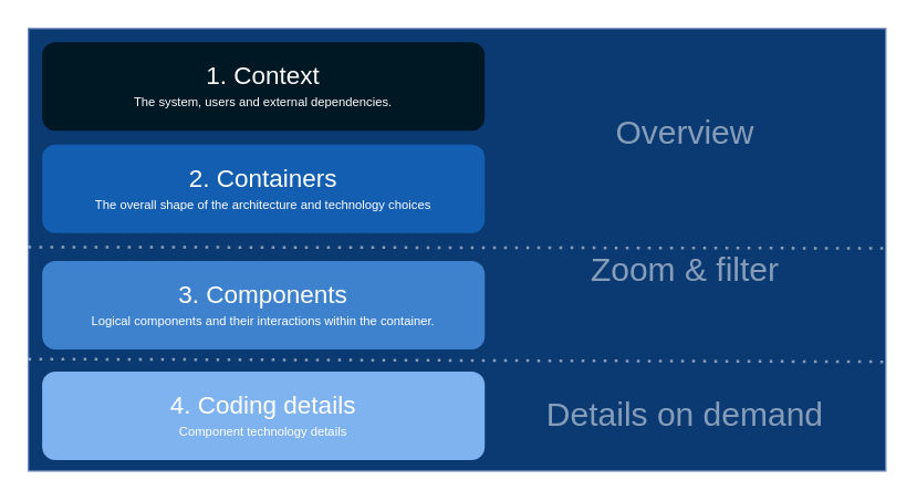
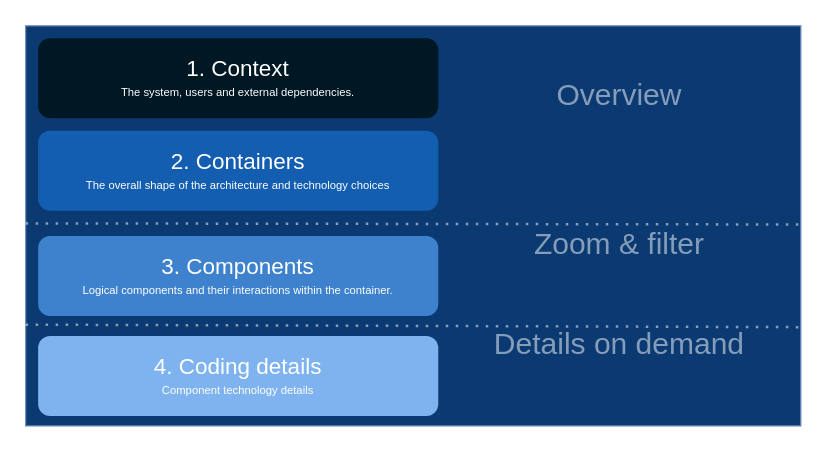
  <mxCell id="0" />
  <mxCell id="1" parent="0" />
  <mxCell id="2" value="" style="rounded=0;whiteSpace=wrap;html=1;strokeColor=#6c8ebf;fillColor=#0b3a72;" vertex="1" parent="1"><mxGeometry x="20" y="20" width="620" height="320" as="geometry" /></mxCell>
  <mxCell id="3" value="&lt;div&gt;&lt;font style=&quot;font-size: 18px&quot; color=&quot;#FFFFFF&quot;&gt;1. Context&lt;/font&gt;&lt;/div&gt;&lt;div style=&quot;font-size: 11px&quot;&gt;&lt;font style=&quot;font-size: 11px&quot; color=&quot;#FFFFFF&quot;&gt;&lt;font style=&quot;font-size: 9px&quot;&gt;The system, users and external dependencies.&lt;/font&gt;&lt;br&gt;&lt;/font&gt;&lt;/div&gt;" style="rounded=1;whiteSpace=wrap;html=1;fillColor=#001724;strokeColor=none;" vertex="1" parent="1"><mxGeometry x="30" y="30" width="320" height="64" as="geometry" /></mxCell>
  <mxCell id="4" value="&lt;div&gt;&lt;font style=&quot;font-size: 18px&quot; color=&quot;#FFFFFF&quot;&gt;2. Containers&lt;/font&gt;&lt;/div&gt;&lt;div style=&quot;font-size: 11px&quot;&gt;&lt;font style=&quot;font-size: 11px&quot; color=&quot;#FFFFFF&quot;&gt;&lt;font style=&quot;font-size: 9px&quot;&gt;The overall shape of the architecture and technology choices&lt;/font&gt;&lt;br&gt;&lt;/font&gt;&lt;/div&gt;" style="rounded=1;whiteSpace=wrap;html=1;fillColor=#135eb1;strokeWidth=1;strokeColor=none;" vertex="1" parent="1"><mxGeometry x="30" y="104" width="320" height="64" as="geometry" /></mxCell>
  <mxCell id="5" value="&lt;div&gt;&lt;font style=&quot;font-size: 18px&quot; color=&quot;#FFFFFF&quot;&gt;3. Components&lt;/font&gt;&lt;/div&gt;&lt;div&gt;&lt;font style=&quot;font-size: 12px&quot; color=&quot;#FFFFFF&quot;&gt;&lt;font style=&quot;font-size: 9px&quot;&gt;Logical components and their interactions within the container.&lt;/font&gt;&lt;br&gt;&lt;/font&gt;&lt;/div&gt;" style="rounded=1;whiteSpace=wrap;html=1;fillColor=#3e82ce;strokeColor=none;" vertex="1" parent="1"><mxGeometry x="30" y="188" width="320" height="64" as="geometry" /></mxCell>
  <mxCell id="6" value="&lt;div&gt;&lt;font style=&quot;font-size: 18px&quot; color=&quot;#FFFFFF&quot;&gt;4. Coding details&lt;/font&gt;&lt;/div&gt;&lt;div&gt;&lt;font style=&quot;font-size: 12px&quot; color=&quot;#FFFFFF&quot;&gt;&lt;font style=&quot;font-size: 9px&quot;&gt;Component technology details&lt;/font&gt;&lt;br&gt;&lt;/font&gt;&lt;/div&gt;" style="rounded=1;whiteSpace=wrap;html=1;fillColor=#7fb3f0;strokeColor=none;" vertex="1" parent="1"><mxGeometry x="30" y="268" width="320" height="64" as="geometry" /></mxCell>
  <mxCell id="7" value="" style="endArrow=none;dashed=1;html=1;dashPattern=1 3;strokeWidth=2;entryX=1.001;entryY=0.414;entryDx=0;entryDy=0;entryPerimeter=0;strokeColor=#FFFFFF;opacity=50;" edge="1" parent="1"><mxGeometry width="50" height="50" relative="1" as="geometry"><mxPoint x="20" y="178" as="sourcePoint" /><mxPoint x="640.62" y="178.9" as="targetPoint" /></mxGeometry></mxCell>
  <mxCell id="8" value="" style="endArrow=none;dashed=1;html=1;dashPattern=1 3;strokeWidth=2;strokeColor=#FFFFFF;opacity=50;" edge="1" parent="1"><mxGeometry width="50" height="50" relative="1" as="geometry"><mxPoint x="20" y="259" as="sourcePoint" /><mxPoint x="641" y="261" as="targetPoint" /></mxGeometry></mxCell>
  <mxCell id="9" value="&lt;font color=&quot;#FFFFFF&quot;&gt;&lt;span style=&quot;background-color: transparent&quot;&gt;&lt;font style=&quot;font-size: 24px&quot;&gt;Zoom &amp;amp; filter&lt;br&gt;&lt;/font&gt;&lt;/span&gt;&lt;/font&gt;" style="text;html=1;strokeColor=none;fillColor=none;align=center;verticalAlign=middle;whiteSpace=wrap;rounded=0;shadow=0;textOpacity=50;" vertex="1" parent="1"><mxGeometry x="360" y="170" width="270" height="50" as="geometry" /></mxCell>
- <mxCell id="10" value="&lt;font style=&quot;font-size: 24px&quot; color=&quot;#FFFFFF&quot;&gt;Details on demand&lt;br&gt;&lt;/font&gt;" style="text;html=1;strokeColor=none;fillColor=none;align=center;verticalAlign=middle;whiteSpace=wrap;rounded=0;textOpacity=50;" vertex="1" parent="1"><mxGeometry x="360" y="275" width="270" height="50" as="geometry" /></mxCell>
- <mxCell id="11" value="&lt;font style=&quot;font-size: 24px&quot; color=&quot;#FFFFFF&quot;&gt;Overview&lt;br&gt;&lt;/font&gt;" style="text;html=1;strokeColor=none;fillColor=none;align=center;verticalAlign=middle;whiteSpace=wrap;rounded=0;textOpacity=50;" vertex="1" parent="1"><mxGeometry x="360" y="71" width="270" height="50" as="geometry" /></mxCell>
+ <mxCell id="10" value="&lt;font style=&quot;font-size: 24px&quot; color=&quot;#FFFFFF&quot;&gt;Details on demand&lt;br&gt;&lt;/font&gt;" style="text;html=1;strokeColor=none;fillColor=none;align=center;verticalAlign=middle;whiteSpace=wrap;rounded=0;textOpacity=50;" vertex="1" parent="1"><mxGeometry x="360" y="250" width="270" height="50" as="geometry" /></mxCell>
+ <mxCell id="11" value="&lt;font style=&quot;font-size: 24px&quot; color=&quot;#FFFFFF&quot;&gt;Overview&lt;br&gt;&lt;/font&gt;" style="text;html=1;strokeColor=none;fillColor=none;align=center;verticalAlign=middle;whiteSpace=wrap;rounded=0;textOpacity=50;" vertex="1" parent="1"><mxGeometry x="360" y="51" width="270" height="50" as="geometry" /></mxCell>
